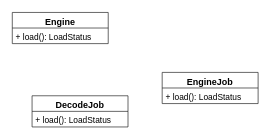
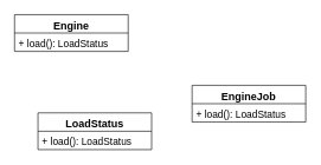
  <mxCell id="0" />
  <mxCell id="1" parent="0" />
  <mxCell id="2" value="Engine" style="swimlane;fontStyle=1;align=center;verticalAlign=top;childLayout=stackLayout;horizontal=1;startSize=26;horizontalStack=0;resizeParent=1;resizeParentMax=0;resizeLast=0;collapsible=1;marginBottom=0;fontSize=15;" vertex="1" parent="1"><mxGeometry x="20" y="20" width="160" height="52" as="geometry" /></mxCell>
  <mxCell id="3" value="+ load(): LoadStatus" style="text;strokeColor=none;fillColor=none;align=left;verticalAlign=top;spacingLeft=4;spacingRight=4;overflow=hidden;rotatable=0;points=[[0,0.5],[1,0.5]];portConstraint=eastwest;fontSize=14;" vertex="1" parent="2"><mxGeometry y="26" width="160" height="26" as="geometry" /></mxCell>
  <mxCell id="4" value="EngineJob" style="swimlane;fontStyle=1;align=center;verticalAlign=top;childLayout=stackLayout;horizontal=1;startSize=26;horizontalStack=0;resizeParent=1;resizeParentMax=0;resizeLast=0;collapsible=1;marginBottom=0;fontSize=15;" vertex="1" parent="1"><mxGeometry x="270" y="120" width="160" height="52" as="geometry" /></mxCell>
  <mxCell id="5" value="+ load(): LoadStatus" style="text;strokeColor=none;fillColor=none;align=left;verticalAlign=top;spacingLeft=4;spacingRight=4;overflow=hidden;rotatable=0;points=[[0,0.5],[1,0.5]];portConstraint=eastwest;fontSize=14;" vertex="1" parent="4"><mxGeometry y="26" width="160" height="26" as="geometry" /></mxCell>
- <mxCell id="6" value="DecodeJob" style="swimlane;fontStyle=1;align=center;verticalAlign=top;childLayout=stackLayout;horizontal=1;startSize=26;horizontalStack=0;resizeParent=1;resizeParentMax=0;resizeLast=0;collapsible=1;marginBottom=0;fontSize=15;" vertex="1" parent="1"><mxGeometry x="53" y="159" width="160" height="52" as="geometry" /></mxCell>
+ <mxCell id="6" value="LoadStatus" style="swimlane;fontStyle=1;align=center;verticalAlign=top;childLayout=stackLayout;horizontal=1;startSize=26;horizontalStack=0;resizeParent=1;resizeParentMax=0;resizeLast=0;collapsible=1;marginBottom=0;fontSize=15;" vertex="1" parent="1"><mxGeometry x="53" y="159" width="160" height="52" as="geometry" /></mxCell>
  <mxCell id="7" value="+ load(): LoadStatus" style="text;strokeColor=none;fillColor=none;align=left;verticalAlign=top;spacingLeft=4;spacingRight=4;overflow=hidden;rotatable=0;points=[[0,0.5],[1,0.5]];portConstraint=eastwest;fontSize=14;" vertex="1" parent="6"><mxGeometry y="26" width="160" height="26" as="geometry" /></mxCell>
